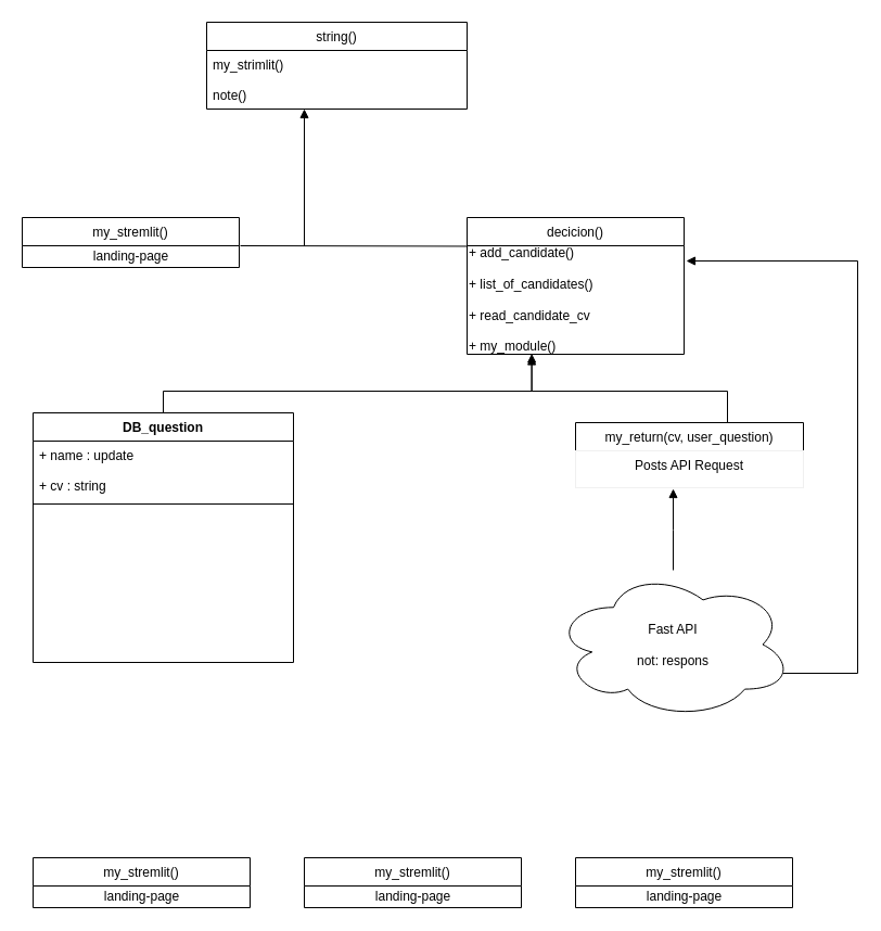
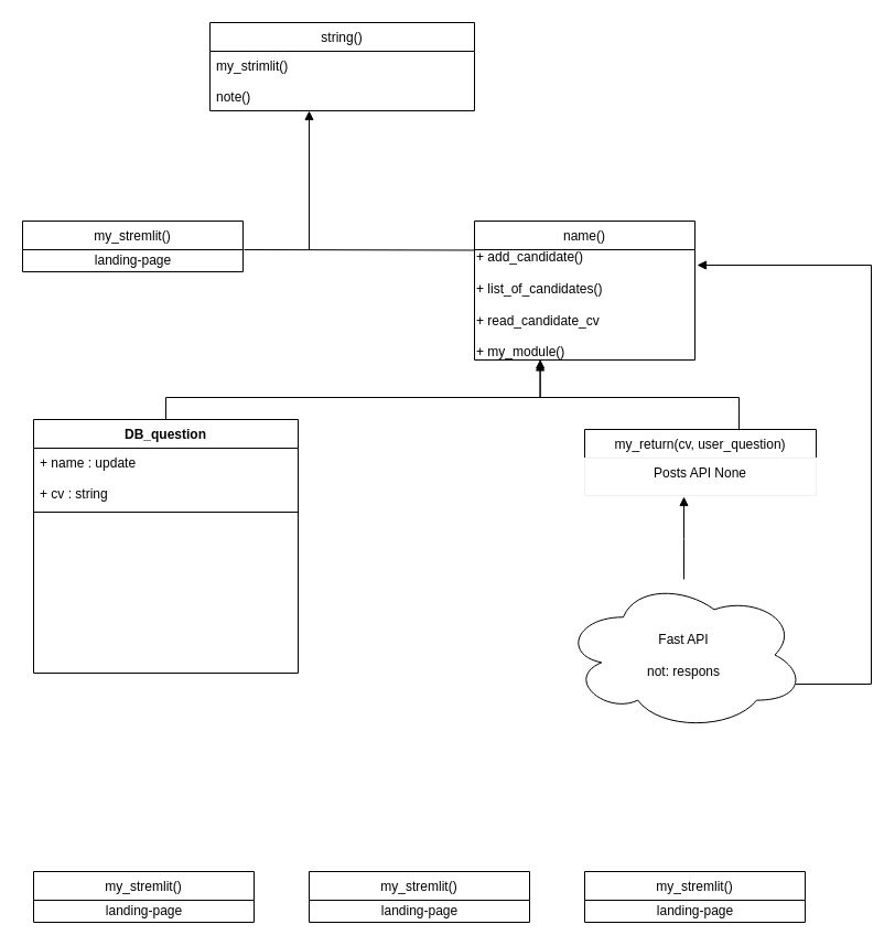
  <mxCell id="0" />
  <mxCell id="1" parent="0" />
  <mxCell id="2" style="edgeStyle=orthogonalEdgeStyle;rounded=0;orthogonalLoop=1;jettySize=auto;html=1;entryX=0.298;entryY=0.994;entryDx=0;entryDy=0;entryPerimeter=0;fontColor=#FFFFFF;endArrow=block;endFill=1;" edge="1" parent="1" source="3" target="18"><mxGeometry relative="1" as="geometry"><Array as="points"><mxPoint x="150" y="360" /><mxPoint x="490" y="360" /></Array></mxGeometry></mxCell>
  <mxCell id="3" value="DB_question" style="swimlane;fontStyle=1;align=center;verticalAlign=top;childLayout=stackLayout;horizontal=1;startSize=26;horizontalStack=0;resizeParent=1;resizeParentMax=0;resizeLast=0;collapsible=1;marginBottom=0;" parent="1" vertex="1"><mxGeometry x="30" y="380" width="240" height="230" as="geometry" /></mxCell>
  <mxCell id="4" value="+ name : update&#10;&#10;+ cv : string" style="text;strokeColor=none;fillColor=none;align=left;verticalAlign=top;spacingLeft=4;spacingRight=4;overflow=hidden;rotatable=0;points=[[0,0.5],[1,0.5]];portConstraint=eastwest;" parent="3" vertex="1"><mxGeometry y="26" width="240" height="54" as="geometry" /></mxCell>
  <mxCell id="5" value="" style="line;strokeWidth=1;fillColor=none;align=left;verticalAlign=middle;spacingTop=-1;spacingLeft=3;spacingRight=3;rotatable=0;labelPosition=right;points=[];portConstraint=eastwest;" parent="3" vertex="1"><mxGeometry y="80" width="240" height="8" as="geometry" /></mxCell>
  <mxCell id="6" value="+ add_condidate(self) :          None&#10;&#10;+ read_condidate_cv(self):    cv:string&#10;&#10;- list_of_condidate() :              list[ ]&#10;&#10;    (+ update_cv() note used)&#10;&#10;    (+ delet_candidate() not used)" style="text;strokeColor=none;fillColor=none;align=left;verticalAlign=top;spacingLeft=4;spacingRight=4;overflow=hidden;rotatable=0;points=[[0,0.5],[1,0.5]];portConstraint=eastwest;fontColor=#FFFFFF;" parent="3" vertex="1"><mxGeometry y="88" width="240" height="142" as="geometry" /></mxCell>
  <mxCell id="7" value="string()" style="swimlane;fontStyle=0;childLayout=stackLayout;horizontal=1;startSize=26;fillColor=none;horizontalStack=0;resizeParent=1;resizeParentMax=0;resizeLast=0;collapsible=1;marginBottom=0;" parent="1" vertex="1"><mxGeometry x="190" y="20" width="240" height="80" as="geometry" /></mxCell>
  <mxCell id="8" value="my_strimlit()&#10;&#10;note()" style="text;strokeColor=none;fillColor=none;align=left;verticalAlign=top;spacingLeft=4;spacingRight=4;overflow=hidden;rotatable=0;points=[[0,0.5],[1,0.5]];portConstraint=eastwest;" parent="7" vertex="1"><mxGeometry y="26" width="240" height="54" as="geometry" /></mxCell>
  <mxCell id="9" style="edgeStyle=orthogonalEdgeStyle;rounded=0;orthogonalLoop=1;jettySize=auto;html=1;fontColor=#FFFFFF;endArrow=block;endFill=1;entryX=0.298;entryY=1.015;entryDx=0;entryDy=0;entryPerimeter=0;" edge="1" parent="1" source="10" target="18"><mxGeometry relative="1" as="geometry"><mxPoint x="490" y="330" as="targetPoint" /><Array as="points"><mxPoint x="670" y="360" /><mxPoint x="490" y="360" /></Array></mxGeometry></mxCell>
  <mxCell id="10" value="my_return(cv, user_question)" style="swimlane;fontStyle=0;childLayout=stackLayout;horizontal=1;startSize=26;fillColor=none;horizontalStack=0;resizeParent=1;resizeParentMax=0;resizeLast=0;collapsible=1;marginBottom=0;" parent="1" vertex="1"><mxGeometry x="530" y="389" width="210" height="60" as="geometry" /></mxCell>
- <mxCell id="11" value="Posts API Request" style="text;fillColor=none;align=center;verticalAlign=top;spacingLeft=4;spacingRight=4;overflow=hidden;rotatable=0;points=[[0,0.5],[1,0.5]];portConstraint=eastwest;strokeColor=#f0f0f0;" parent="10" vertex="1"><mxGeometry y="26" width="210" height="34" as="geometry" /></mxCell>
+ <mxCell id="11" value="Posts API None" style="text;fillColor=none;align=center;verticalAlign=top;spacingLeft=4;spacingRight=4;overflow=hidden;rotatable=0;points=[[0,0.5],[1,0.5]];portConstraint=eastwest;strokeColor=#f0f0f0;" parent="10" vertex="1"><mxGeometry y="26" width="210" height="34" as="geometry" /></mxCell>
  <mxCell id="12" style="edgeStyle=orthogonalEdgeStyle;rounded=0;orthogonalLoop=1;jettySize=auto;html=1;fontColor=#FFFFFF;endArrow=block;endFill=1;" edge="1" parent="1" source="14"><mxGeometry relative="1" as="geometry"><mxPoint x="632" y="240" as="targetPoint" /><Array as="points"><mxPoint x="790" y="620" /><mxPoint x="790" y="240" /></Array></mxGeometry></mxCell>
  <mxCell id="13" style="edgeStyle=orthogonalEdgeStyle;rounded=0;orthogonalLoop=1;jettySize=auto;html=1;fontColor=#FFFFFF;endArrow=block;endFill=1;" edge="1" parent="1" source="14"><mxGeometry relative="1" as="geometry"><mxPoint x="620" y="450" as="targetPoint" /></mxGeometry></mxCell>
  <mxCell id="14" value="Fast API&lt;br&gt;&lt;br&gt;&lt;span&gt;not: respons&lt;/span&gt;" style="ellipse;shape=cloud;whiteSpace=wrap;html=1;fontStyle=0;fillColor=none;startSize=26;" parent="1" vertex="1"><mxGeometry x="510" y="525" width="220" height="137" as="geometry" /></mxCell>
  <mxCell id="15" value="my_stremlit()" style="swimlane;fontStyle=0;childLayout=stackLayout;horizontal=1;startSize=26;fillColor=none;horizontalStack=0;resizeParent=1;resizeParentMax=0;resizeLast=0;collapsible=1;marginBottom=0;" vertex="1" parent="1"><mxGeometry x="20" y="200" width="200" height="46" as="geometry" /></mxCell>
  <mxCell id="16" value="landing-page" style="text;html=1;align=center;verticalAlign=middle;resizable=0;points=[];autosize=1;strokeColor=none;" vertex="1" parent="15"><mxGeometry y="26" width="200" height="20" as="geometry" /></mxCell>
- <mxCell id="17" value="decicion()" style="swimlane;fontStyle=0;childLayout=stackLayout;horizontal=1;startSize=26;fillColor=none;horizontalStack=0;resizeParent=1;resizeParentMax=0;resizeLast=0;collapsible=1;marginBottom=0;" vertex="1" parent="1"><mxGeometry x="430" y="200" width="200" height="126" as="geometry" /></mxCell>
+ <mxCell id="17" value="name()" style="swimlane;fontStyle=0;childLayout=stackLayout;horizontal=1;startSize=26;fillColor=none;horizontalStack=0;resizeParent=1;resizeParentMax=0;resizeLast=0;collapsible=1;marginBottom=0;" vertex="1" parent="1"><mxGeometry x="430" y="200" width="200" height="126" as="geometry" /></mxCell>
  <mxCell id="18" value="+ add_candidate()&lt;br&gt;&lt;br&gt;+ list_of_candidates()&lt;br&gt;&lt;br&gt;+ read_candidate_cv&lt;br&gt;&lt;br&gt;+ my_module()" style="text;html=1;align=left;verticalAlign=middle;resizable=0;points=[];autosize=1;strokeColor=none;" vertex="1" parent="17"><mxGeometry y="26" width="200" height="100" as="geometry" /></mxCell>
  <mxCell id="19" value="" style="endArrow=none;html=1;entryX=0.002;entryY=0.024;entryDx=0;entryDy=0;entryPerimeter=0;" edge="1" parent="1"><mxGeometry width="50" height="50" relative="1" as="geometry"><mxPoint x="221" y="226" as="sourcePoint" /><mxPoint x="430.4" y="226.48" as="targetPoint" /><Array as="points" /></mxGeometry></mxCell>
  <mxCell id="20" value="" style="endArrow=block;html=1;endFill=1;" edge="1" parent="1"><mxGeometry width="50" height="50" relative="1" as="geometry"><mxPoint x="280" y="226" as="sourcePoint" /><mxPoint x="280" y="100" as="targetPoint" /></mxGeometry></mxCell>
  <mxCell id="21" value="my_stremlit()" style="swimlane;fontStyle=0;childLayout=stackLayout;horizontal=1;startSize=26;fillColor=none;horizontalStack=0;resizeParent=1;resizeParentMax=0;resizeLast=0;collapsible=1;marginBottom=0;" vertex="1" parent="1"><mxGeometry x="30" y="790" width="200" height="46" as="geometry" /></mxCell>
  <mxCell id="22" value="landing-page" style="text;html=1;align=center;verticalAlign=middle;resizable=0;points=[];autosize=1;strokeColor=none;" vertex="1" parent="21"><mxGeometry y="26" width="200" height="20" as="geometry" /></mxCell>
  <mxCell id="23" value="my_stremlit()" style="swimlane;fontStyle=0;childLayout=stackLayout;horizontal=1;startSize=26;fillColor=none;horizontalStack=0;resizeParent=1;resizeParentMax=0;resizeLast=0;collapsible=1;marginBottom=0;" vertex="1" parent="1"><mxGeometry x="280" y="790" width="200" height="46" as="geometry" /></mxCell>
  <mxCell id="24" value="landing-page" style="text;html=1;align=center;verticalAlign=middle;resizable=0;points=[];autosize=1;strokeColor=none;" vertex="1" parent="23"><mxGeometry y="26" width="200" height="20" as="geometry" /></mxCell>
  <mxCell id="25" value="my_stremlit()" style="swimlane;fontStyle=0;childLayout=stackLayout;horizontal=1;startSize=26;fillColor=none;horizontalStack=0;resizeParent=1;resizeParentMax=0;resizeLast=0;collapsible=1;marginBottom=0;" vertex="1" parent="1"><mxGeometry x="530" y="790" width="200" height="46" as="geometry" /></mxCell>
  <mxCell id="26" value="landing-page" style="text;html=1;align=center;verticalAlign=middle;resizable=0;points=[];autosize=1;strokeColor=none;" vertex="1" parent="25"><mxGeometry y="26" width="200" height="20" as="geometry" /></mxCell>
